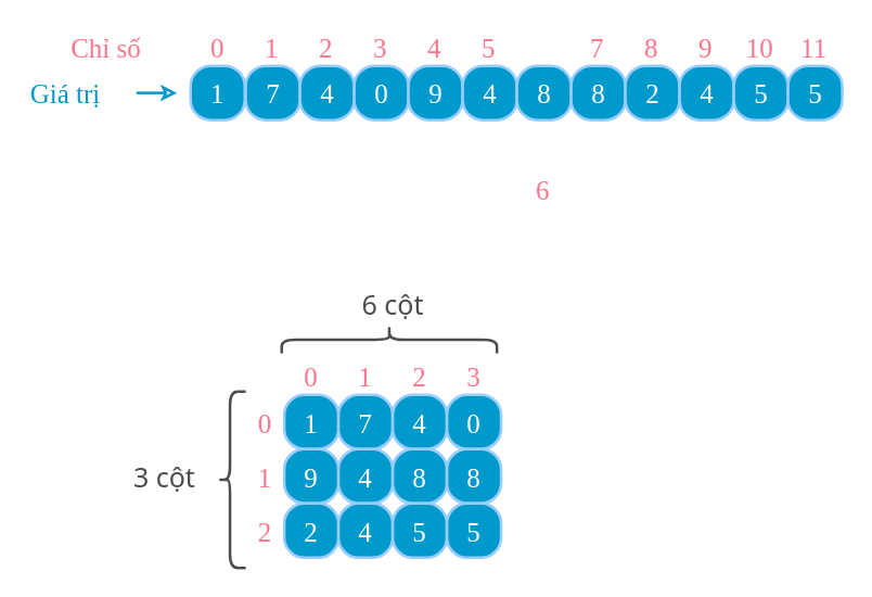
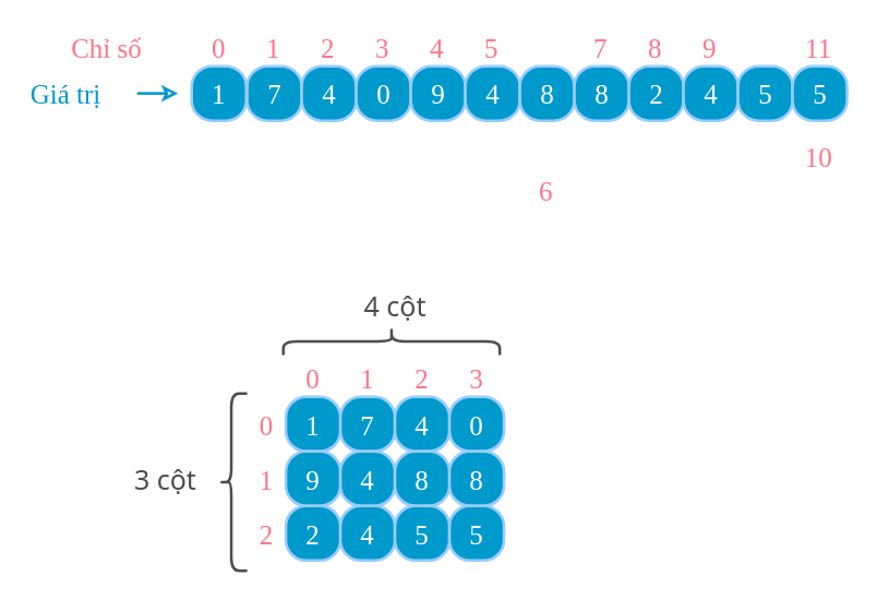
  <mxCell id="0" />
  <mxCell id="1" parent="0" />
  <mxCell id="2" value="1" style="rounded=1;whiteSpace=wrap;html=1;absoluteArcSize=1;arcSize=30;strokeWidth=2;fontFamily=consolas;fontSize=20;strokeColor=#99CCFF;fontColor=#FFFFFF;fillColor=#0099CC;" parent="1" vertex="1"><mxGeometry x="140" y="48" width="40" height="40" as="geometry" /></mxCell>
  <mxCell id="3" value="0" style="rounded=1;whiteSpace=wrap;html=1;absoluteArcSize=1;arcSize=14;strokeWidth=2;fontFamily=consolas;fontSize=20;strokeColor=none;fontColor=#FF748C;fillColor=none;" parent="1" vertex="1"><mxGeometry x="145.81" y="20.5" width="28.38" height="27.5" as="geometry" /></mxCell>
  <mxCell id="4" value="7" style="rounded=1;whiteSpace=wrap;html=1;absoluteArcSize=1;arcSize=30;strokeWidth=2;fontFamily=consolas;fontSize=20;strokeColor=#99CCFF;fontColor=#FFFFFF;fillColor=#0099CC;aspect=fixed;" parent="1" vertex="1"><mxGeometry x="180.67" y="48" width="40" height="40" as="geometry" /></mxCell>
  <mxCell id="5" value="4" style="rounded=1;whiteSpace=wrap;html=1;absoluteArcSize=1;arcSize=30;strokeWidth=2;fontFamily=consolas;fontSize=20;strokeColor=#99CCFF;fontColor=#FFFFFF;fillColor=#0099CC;aspect=fixed;" parent="1" vertex="1"><mxGeometry x="220.67" y="48" width="40" height="40" as="geometry" /></mxCell>
  <mxCell id="6" value="0" style="rounded=1;whiteSpace=wrap;html=1;absoluteArcSize=1;arcSize=30;strokeWidth=2;fontFamily=consolas;fontSize=20;strokeColor=#99CCFF;fontColor=#FFFFFF;fillColor=#0099CC;aspect=fixed;" parent="1" vertex="1"><mxGeometry x="260.67" y="48" width="40" height="40" as="geometry" /></mxCell>
  <mxCell id="7" value="9" style="rounded=1;whiteSpace=wrap;html=1;absoluteArcSize=1;arcSize=30;strokeWidth=2;fontFamily=consolas;fontSize=20;strokeColor=#99CCFF;fontColor=#FFFFFF;fillColor=#0099CC;aspect=fixed;" parent="1" vertex="1"><mxGeometry x="300.67" y="48" width="40" height="40" as="geometry" /></mxCell>
  <mxCell id="8" value="4" style="rounded=1;whiteSpace=wrap;html=1;absoluteArcSize=1;arcSize=30;strokeWidth=2;fontFamily=consolas;fontSize=20;strokeColor=#99CCFF;fontColor=#FFFFFF;fillColor=#0099CC;aspect=fixed;" parent="1" vertex="1"><mxGeometry x="340.67" y="48" width="40" height="40" as="geometry" /></mxCell>
  <mxCell id="9" value="8" style="rounded=1;whiteSpace=wrap;html=1;absoluteArcSize=1;arcSize=30;strokeWidth=2;fontFamily=consolas;fontSize=20;strokeColor=#99CCFF;fontColor=#FFFFFF;fillColor=#0099CC;aspect=fixed;" parent="1" vertex="1"><mxGeometry x="380.67" y="48" width="40" height="40" as="geometry" /></mxCell>
  <mxCell id="10" value="1" style="rounded=1;whiteSpace=wrap;html=1;absoluteArcSize=1;arcSize=14;strokeWidth=2;fontFamily=consolas;fontSize=20;strokeColor=none;fontColor=#FF748C;fillColor=none;" parent="1" vertex="1"><mxGeometry x="186.48" y="20.5" width="28.38" height="27.5" as="geometry" /></mxCell>
  <mxCell id="11" value="2" style="rounded=1;whiteSpace=wrap;html=1;absoluteArcSize=1;arcSize=14;strokeWidth=2;fontFamily=consolas;fontSize=20;strokeColor=none;fontColor=#FF748C;fillColor=none;" parent="1" vertex="1"><mxGeometry x="226.48" y="20.5" width="28.38" height="27.5" as="geometry" /></mxCell>
  <mxCell id="12" value="3" style="rounded=1;whiteSpace=wrap;html=1;absoluteArcSize=1;arcSize=14;strokeWidth=2;fontFamily=consolas;fontSize=20;strokeColor=none;fontColor=#FF748C;fillColor=none;" parent="1" vertex="1"><mxGeometry x="266.48" y="20.5" width="28.38" height="27.5" as="geometry" /></mxCell>
  <mxCell id="13" value="4" style="rounded=1;whiteSpace=wrap;html=1;absoluteArcSize=1;arcSize=14;strokeWidth=2;fontFamily=consolas;fontSize=20;strokeColor=none;fontColor=#FF748C;fillColor=none;" parent="1" vertex="1"><mxGeometry x="306.48" y="20.5" width="28.38" height="27.5" as="geometry" /></mxCell>
  <mxCell id="14" value="5" style="rounded=1;whiteSpace=wrap;html=1;absoluteArcSize=1;arcSize=14;strokeWidth=2;fontFamily=consolas;fontSize=20;strokeColor=none;fontColor=#FF748C;fillColor=none;" parent="1" vertex="1"><mxGeometry x="346.48" y="20.5" width="28.38" height="27.5" as="geometry" /></mxCell>
  <mxCell id="15" value="6" style="rounded=1;whiteSpace=wrap;html=1;absoluteArcSize=1;arcSize=14;strokeWidth=2;fontFamily=consolas;fontSize=20;strokeColor=none;fontColor=#FF748C;fillColor=none;" parent="1" vertex="1"><mxGeometry x="386.48" y="125.5" width="28.38" height="27.5" as="geometry" /></mxCell>
  <mxCell id="16" value="8" style="rounded=1;whiteSpace=wrap;html=1;absoluteArcSize=1;arcSize=30;strokeWidth=2;fontFamily=consolas;fontSize=20;strokeColor=#99CCFF;fontColor=#FFFFFF;fillColor=#0099CC;aspect=fixed;" parent="1" vertex="1"><mxGeometry x="420.67" y="48" width="40" height="40" as="geometry" /></mxCell>
  <mxCell id="17" value="7" style="rounded=1;whiteSpace=wrap;html=1;absoluteArcSize=1;arcSize=14;strokeWidth=2;fontFamily=consolas;fontSize=20;strokeColor=none;fontColor=#FF748C;fillColor=none;" parent="1" vertex="1"><mxGeometry x="426.48" y="20.5" width="28.38" height="27.5" as="geometry" /></mxCell>
  <mxCell id="18" value="2" style="rounded=1;whiteSpace=wrap;html=1;absoluteArcSize=1;arcSize=30;strokeWidth=2;fontFamily=consolas;fontSize=20;strokeColor=#99CCFF;fontColor=#FFFFFF;fillColor=#0099CC;aspect=fixed;" parent="1" vertex="1"><mxGeometry x="460.67" y="48" width="40" height="40" as="geometry" /></mxCell>
  <mxCell id="19" value="4" style="rounded=1;whiteSpace=wrap;html=1;absoluteArcSize=1;arcSize=30;strokeWidth=2;fontFamily=consolas;fontSize=20;strokeColor=#99CCFF;fontColor=#FFFFFF;fillColor=#0099CC;aspect=fixed;" parent="1" vertex="1"><mxGeometry x="500.67" y="48" width="40" height="40" as="geometry" /></mxCell>
  <mxCell id="20" value="5" style="rounded=1;whiteSpace=wrap;html=1;absoluteArcSize=1;arcSize=30;strokeWidth=2;fontFamily=consolas;fontSize=20;strokeColor=#99CCFF;fontColor=#FFFFFF;fillColor=#0099CC;aspect=fixed;" parent="1" vertex="1"><mxGeometry x="540.67" y="48" width="40" height="40" as="geometry" /></mxCell>
  <mxCell id="21" value="5" style="rounded=1;whiteSpace=wrap;html=1;absoluteArcSize=1;arcSize=30;strokeWidth=2;fontFamily=consolas;fontSize=20;strokeColor=#99CCFF;fontColor=#FFFFFF;fillColor=#0099CC;aspect=fixed;" parent="1" vertex="1"><mxGeometry x="580.67" y="48" width="40" height="40" as="geometry" /></mxCell>
  <mxCell id="22" value="8" style="rounded=1;whiteSpace=wrap;html=1;absoluteArcSize=1;arcSize=14;strokeWidth=2;fontFamily=consolas;fontSize=20;strokeColor=none;fontColor=#FF748C;fillColor=none;" parent="1" vertex="1"><mxGeometry x="466.48" y="20.5" width="28.38" height="27.5" as="geometry" /></mxCell>
  <mxCell id="23" value="9" style="rounded=1;whiteSpace=wrap;html=1;absoluteArcSize=1;arcSize=14;strokeWidth=2;fontFamily=consolas;fontSize=20;strokeColor=none;fontColor=#FF748C;fillColor=none;" parent="1" vertex="1"><mxGeometry x="506.48" y="20.5" width="28.38" height="27.5" as="geometry" /></mxCell>
- <mxCell id="24" value="10" style="rounded=1;whiteSpace=wrap;html=1;absoluteArcSize=1;arcSize=14;strokeWidth=2;fontFamily=consolas;fontSize=20;strokeColor=none;fontColor=#FF748C;fillColor=none;" parent="1" vertex="1"><mxGeometry x="546.48" y="20.5" width="28.38" height="27.5" as="geometry" /></mxCell>
+ <mxCell id="24" value="10" style="rounded=1;whiteSpace=wrap;html=1;absoluteArcSize=1;arcSize=14;strokeWidth=2;fontFamily=consolas;fontSize=20;strokeColor=none;fontColor=#FF748C;fillColor=none;" parent="1" vertex="1"><mxGeometry x="586.48" y="100.5" width="28.38" height="27.5" as="geometry" /></mxCell>
  <mxCell id="25" value="11" style="rounded=1;whiteSpace=wrap;html=1;absoluteArcSize=1;arcSize=14;strokeWidth=2;fontFamily=consolas;fontSize=20;strokeColor=none;fontColor=#FF748C;fillColor=none;" parent="1" vertex="1"><mxGeometry x="586.48" y="20.5" width="28.38" height="27.5" as="geometry" /></mxCell>
  <mxCell id="26" value="Chỉ số" style="rounded=1;whiteSpace=wrap;html=1;absoluteArcSize=1;arcSize=14;strokeWidth=2;fontFamily=consolas;fontSize=20;strokeColor=none;fontColor=#FF748C;fillColor=none;align=left;" parent="1" vertex="1"><mxGeometry x="50" y="20.5" width="80" height="27.5" as="geometry" /></mxCell>
  <mxCell id="27" value="Giá trị" style="rounded=1;whiteSpace=wrap;html=1;absoluteArcSize=1;arcSize=14;strokeWidth=2;fontFamily=consolas;fontSize=20;strokeColor=none;fontColor=#0099CC;fillColor=none;align=left;" parent="1" vertex="1"><mxGeometry x="20" y="54.25" width="80" height="27.5" as="geometry" /></mxCell>
  <mxCell id="28" value="" style="endArrow=classic;html=1;rounded=0;fontColor=#FF748C;exitX=1;exitY=0.5;exitDx=0;exitDy=0;strokeWidth=2;endFill=0;strokeColor=#FF748C;" parent="1" source="26" edge="1"><mxGeometry width="50" height="50" relative="1" as="geometry"><mxPoint x="300" y="-72" as="sourcePoint" /><mxPoint x="130" y="34" as="targetPoint" /></mxGeometry></mxCell>
  <mxCell id="29" value="" style="endArrow=classic;html=1;rounded=0;fontColor=#0099CC;exitX=1;exitY=0.5;exitDx=0;exitDy=0;strokeWidth=2;endFill=0;strokeColor=#0099CC;" parent="1" source="27" edge="1"><mxGeometry width="50" height="50" relative="1" as="geometry"><mxPoint x="90" y="44" as="sourcePoint" /><mxPoint x="130" y="68" as="targetPoint" /></mxGeometry></mxCell>
  <mxCell id="30" value="1" style="rounded=1;whiteSpace=wrap;html=1;absoluteArcSize=1;arcSize=30;strokeWidth=2;fontFamily=consolas;fontSize=20;strokeColor=#99CCFF;fontColor=#FFFFFF;fillColor=#0099CC;aspect=fixed;imageHeight=24;" parent="1" vertex="1"><mxGeometry x="209.05" y="290.5" width="40" height="40" as="geometry" /></mxCell>
  <mxCell id="31" value="7" style="rounded=1;whiteSpace=wrap;html=1;absoluteArcSize=1;arcSize=30;strokeWidth=2;fontFamily=consolas;fontSize=20;strokeColor=#99CCFF;fontColor=#FFFFFF;fillColor=#0099CC;aspect=fixed;imageHeight=24;" parent="1" vertex="1"><mxGeometry x="249.05" y="290.5" width="40" height="40" as="geometry" /></mxCell>
  <mxCell id="32" value="4" style="rounded=1;whiteSpace=wrap;html=1;absoluteArcSize=1;arcSize=30;strokeWidth=2;fontFamily=consolas;fontSize=20;strokeColor=#99CCFF;fontColor=#FFFFFF;fillColor=#0099CC;aspect=fixed;imageHeight=24;" parent="1" vertex="1"><mxGeometry x="289.05" y="290.5" width="40" height="40" as="geometry" /></mxCell>
  <mxCell id="33" value="0" style="rounded=1;whiteSpace=wrap;html=1;absoluteArcSize=1;arcSize=30;strokeWidth=2;fontFamily=consolas;fontSize=20;strokeColor=#99CCFF;fontColor=#FFFFFF;fillColor=#0099CC;aspect=fixed;imageHeight=24;" parent="1" vertex="1"><mxGeometry x="329.05" y="290.5" width="40" height="40" as="geometry" /></mxCell>
  <mxCell id="34" value="9" style="rounded=1;whiteSpace=wrap;html=1;absoluteArcSize=1;arcSize=30;strokeWidth=2;fontFamily=consolas;fontSize=20;strokeColor=#99CCFF;fontColor=#FFFFFF;fillColor=#0099CC;aspect=fixed;imageHeight=24;" parent="1" vertex="1"><mxGeometry x="209.05" y="330.5" width="40" height="40" as="geometry" /></mxCell>
  <mxCell id="35" value="4" style="rounded=1;whiteSpace=wrap;html=1;absoluteArcSize=1;arcSize=30;strokeWidth=2;fontFamily=consolas;fontSize=20;strokeColor=#99CCFF;fontColor=#FFFFFF;fillColor=#0099CC;aspect=fixed;imageHeight=24;" parent="1" vertex="1"><mxGeometry x="249.05" y="330.5" width="40" height="40" as="geometry" /></mxCell>
  <mxCell id="36" value="8" style="rounded=1;whiteSpace=wrap;html=1;absoluteArcSize=1;arcSize=30;strokeWidth=2;fontFamily=consolas;fontSize=20;strokeColor=#99CCFF;fontColor=#FFFFFF;fillColor=#0099CC;aspect=fixed;imageHeight=24;" parent="1" vertex="1"><mxGeometry x="289.05" y="330.5" width="40" height="40" as="geometry" /></mxCell>
  <mxCell id="37" value="8" style="rounded=1;whiteSpace=wrap;html=1;absoluteArcSize=1;arcSize=30;strokeWidth=2;fontFamily=consolas;fontSize=20;strokeColor=#99CCFF;fontColor=#FFFFFF;fillColor=#0099CC;aspect=fixed;imageHeight=24;" parent="1" vertex="1"><mxGeometry x="329.05" y="330.5" width="40" height="40" as="geometry" /></mxCell>
  <mxCell id="38" value="2" style="rounded=1;whiteSpace=wrap;html=1;absoluteArcSize=1;arcSize=30;strokeWidth=2;fontFamily=consolas;fontSize=20;strokeColor=#99CCFF;fontColor=#FFFFFF;fillColor=#0099CC;aspect=fixed;imageHeight=24;" parent="1" vertex="1"><mxGeometry x="209.05" y="370.5" width="40" height="40" as="geometry" /></mxCell>
  <mxCell id="39" value="4" style="rounded=1;whiteSpace=wrap;html=1;absoluteArcSize=1;arcSize=30;strokeWidth=2;fontFamily=consolas;fontSize=20;strokeColor=#99CCFF;fontColor=#FFFFFF;fillColor=#0099CC;aspect=fixed;imageHeight=24;" parent="1" vertex="1"><mxGeometry x="249.05" y="370.5" width="40" height="40" as="geometry" /></mxCell>
  <mxCell id="40" value="5" style="rounded=1;whiteSpace=wrap;html=1;absoluteArcSize=1;arcSize=30;strokeWidth=2;fontFamily=consolas;fontSize=20;strokeColor=#99CCFF;fontColor=#FFFFFF;fillColor=#0099CC;aspect=fixed;imageHeight=24;" parent="1" vertex="1"><mxGeometry x="289.05" y="370.5" width="40" height="40" as="geometry" /></mxCell>
  <mxCell id="41" value="5" style="rounded=1;whiteSpace=wrap;html=1;absoluteArcSize=1;arcSize=30;strokeWidth=2;fontFamily=consolas;fontSize=20;strokeColor=#99CCFF;fontColor=#FFFFFF;fillColor=#0099CC;aspect=fixed;imageHeight=24;" parent="1" vertex="1"><mxGeometry x="329.05" y="370.5" width="40" height="40" as="geometry" /></mxCell>
  <mxCell id="42" value="0" style="rounded=1;whiteSpace=wrap;html=1;absoluteArcSize=1;arcSize=14;strokeWidth=2;fontFamily=consolas;fontSize=20;strokeColor=none;fontColor=#FF748C;fillColor=none;" parent="1" vertex="1"><mxGeometry x="214.86" y="263" width="28.38" height="27.5" as="geometry" /></mxCell>
  <mxCell id="43" value="1" style="rounded=1;whiteSpace=wrap;html=1;absoluteArcSize=1;arcSize=14;strokeWidth=2;fontFamily=consolas;fontSize=20;strokeColor=none;fontColor=#FF748C;fillColor=none;" parent="1" vertex="1"><mxGeometry x="254.86" y="263" width="28.38" height="27.5" as="geometry" /></mxCell>
  <mxCell id="44" value="2" style="rounded=1;whiteSpace=wrap;html=1;absoluteArcSize=1;arcSize=14;strokeWidth=2;fontFamily=consolas;fontSize=20;strokeColor=none;fontColor=#FF748C;fillColor=none;" parent="1" vertex="1"><mxGeometry x="294.86" y="263" width="28.38" height="27.5" as="geometry" /></mxCell>
  <mxCell id="45" value="3" style="rounded=1;whiteSpace=wrap;html=1;absoluteArcSize=1;arcSize=14;strokeWidth=2;fontFamily=consolas;fontSize=20;strokeColor=none;fontColor=#FF748C;fillColor=none;" parent="1" vertex="1"><mxGeometry x="334.86" y="263" width="28.38" height="27.5" as="geometry" /></mxCell>
  <mxCell id="46" value="0" style="rounded=1;whiteSpace=wrap;html=1;absoluteArcSize=1;arcSize=14;strokeWidth=2;fontFamily=consolas;fontSize=20;strokeColor=none;fontColor=#FF748C;fillColor=none;" parent="1" vertex="1"><mxGeometry x="180.67" y="296.75" width="28.38" height="27.5" as="geometry" /></mxCell>
  <mxCell id="47" value="1" style="rounded=1;whiteSpace=wrap;html=1;absoluteArcSize=1;arcSize=14;strokeWidth=2;fontFamily=consolas;fontSize=20;strokeColor=none;fontColor=#FF748C;fillColor=none;" parent="1" vertex="1"><mxGeometry x="180.67" y="336.75" width="28.38" height="27.5" as="geometry" /></mxCell>
  <mxCell id="48" value="2" style="rounded=1;whiteSpace=wrap;html=1;absoluteArcSize=1;arcSize=14;strokeWidth=2;fontFamily=consolas;fontSize=20;strokeColor=none;fontColor=#FF748C;fillColor=none;" parent="1" vertex="1"><mxGeometry x="180.67" y="376.75" width="28.38" height="27.5" as="geometry" /></mxCell>
  <mxCell id="49" value="" style="shape=curlyBracket;whiteSpace=wrap;html=1;rounded=1;fontSize=18;fontColor=#4D4D4D;strokeColor=#4D4D4D;strokeWidth=2;fontFamily=Segoe UI Variable Display;size=0.419;" parent="1" vertex="1"><mxGeometry x="160.67" y="288" width="20" height="130" as="geometry" /></mxCell>
  <mxCell id="50" value="3 cột" style="rounded=1;whiteSpace=wrap;html=1;absoluteArcSize=1;arcSize=14;strokeWidth=2;fontFamily=Noto Sans;fontSize=20;strokeColor=none;fontColor=#4D4D4D;fillColor=none;fontSource=https%3A%2F%2Ffonts.googleapis.com%2Fcss%3Ffamily%3DNoto%2BSans;" parent="1" vertex="1"><mxGeometry x="80.67" y="336.75" width="80" height="27.5" as="geometry" /></mxCell>
  <mxCell id="51" value="" style="shape=curlyBracket;whiteSpace=wrap;html=1;rounded=1;fontSize=18;fontColor=#4D4D4D;strokeColor=#4D4D4D;strokeWidth=2;rotation=90;fontFamily=Segoe UI Variable Display;" parent="1" vertex="1"><mxGeometry x="276.55" y="170.5" width="20" height="158.75" as="geometry" /></mxCell>
- <mxCell id="52" value="6 cột" style="rounded=1;whiteSpace=wrap;html=1;absoluteArcSize=1;arcSize=14;strokeWidth=2;fontFamily=Noto Sans;fontSize=20;strokeColor=none;fontColor=#4D4D4D;fillColor=none;fontSource=https%3A%2F%2Ffonts.googleapis.com%2Fcss%3Ffamily%3DNoto%2BSans;" parent="1" vertex="1"><mxGeometry x="209.05" y="210.5" width="160.95" height="27.5" as="geometry" /></mxCell>
+ <mxCell id="52" value="4 cột" style="rounded=1;whiteSpace=wrap;html=1;absoluteArcSize=1;arcSize=14;strokeWidth=2;fontFamily=Noto Sans;fontSize=20;strokeColor=none;fontColor=#4D4D4D;fillColor=none;fontSource=https%3A%2F%2Ffonts.googleapis.com%2Fcss%3Ffamily%3DNoto%2BSans;" parent="1" vertex="1"><mxGeometry x="209.05" y="210.5" width="160.95" height="27.5" as="geometry" /></mxCell>
